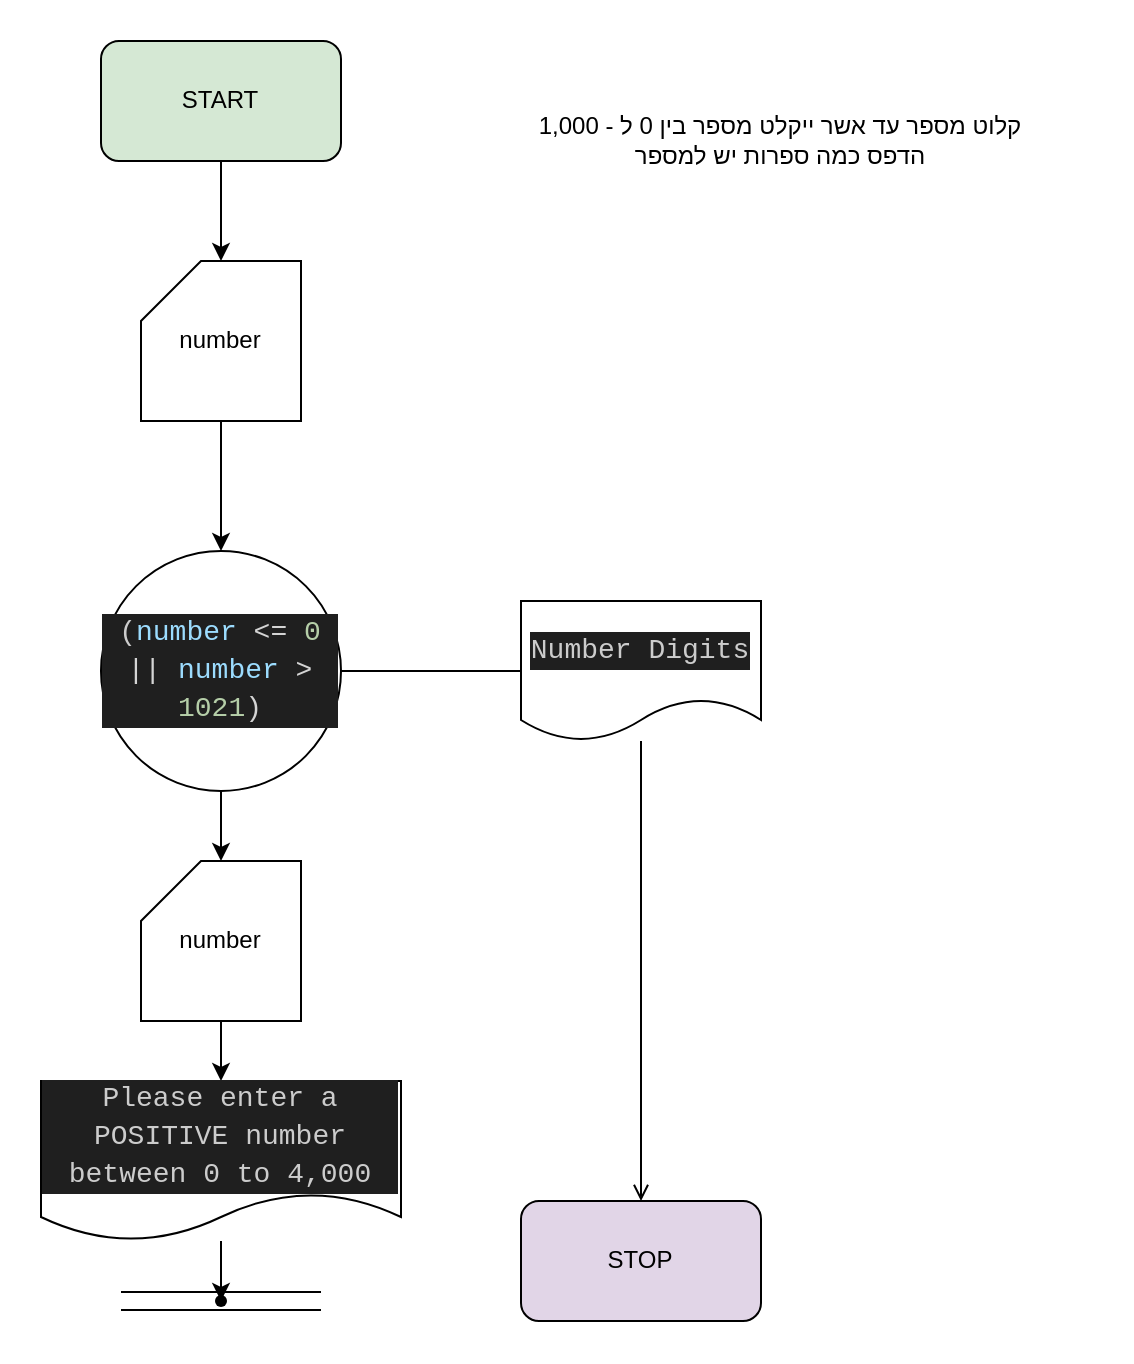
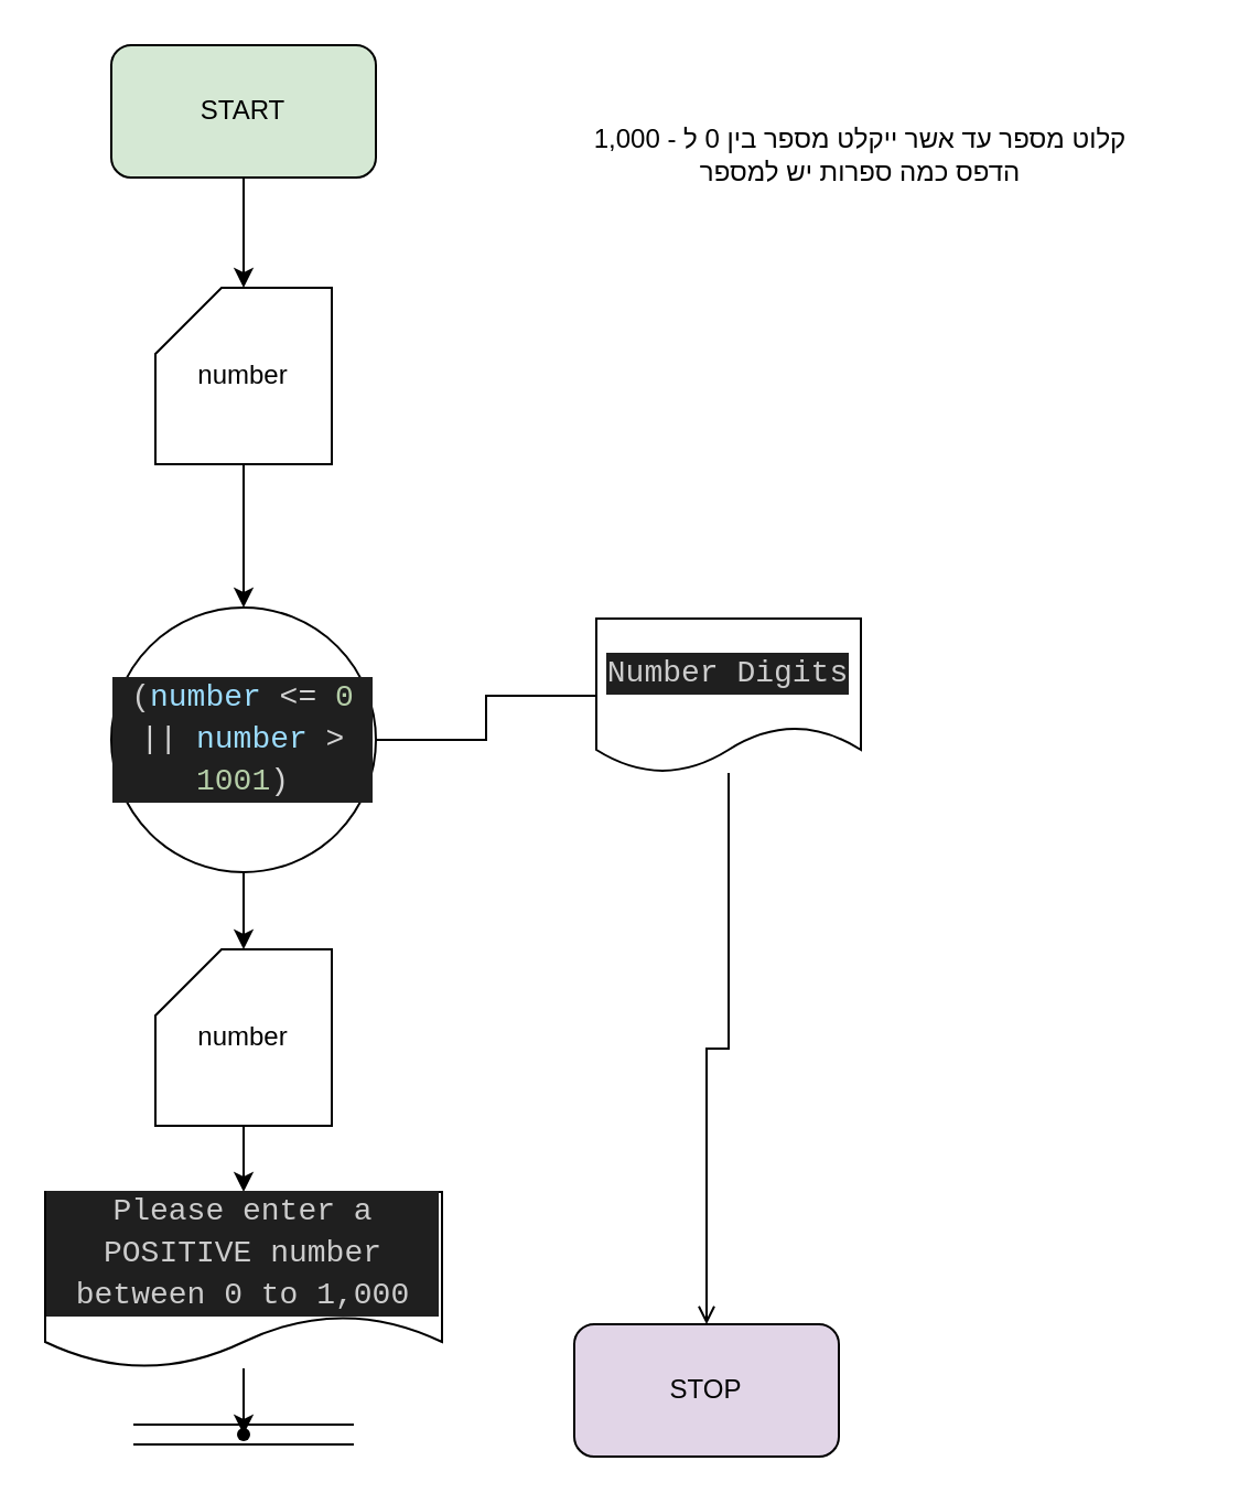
  <mxCell id="0" />
  <mxCell id="1" parent="0" />
  <mxCell id="2" value="START" style="rounded=1;whiteSpace=wrap;html=1;fillColor=#d5e8d4;" parent="1" vertex="1"><mxGeometry x="50" y="20" width="120" height="60" as="geometry" /></mxCell>
  <mxCell id="3" value="STOP" style="rounded=1;whiteSpace=wrap;html=1;fillColor=#e1d5e7;" parent="1" vertex="1"><mxGeometry x="260" y="600" width="120" height="60" as="geometry" /></mxCell>
  <mxCell id="4" value="&lt;div&gt;קלוט מספר עד אשר ייקלט מספר בין 0 ל - 1,000&lt;/div&gt;&lt;div&gt;הדפס כמה ספרות יש למספר&lt;/div&gt;" style="text;html=1;strokeColor=none;fillColor=none;align=center;verticalAlign=middle;whiteSpace=wrap;rounded=0;" parent="1" vertex="1"><mxGeometry x="235" y="20" width="310" height="100" as="geometry" /></mxCell>
  <mxCell id="5" style="edgeStyle=orthogonalEdgeStyle;rounded=0;orthogonalLoop=1;jettySize=auto;html=1;endArrow=open;" parent="1" source="6" target="3" edge="1"><mxGeometry relative="1" as="geometry" /></mxCell>
- <mxCell id="6" value="&lt;div style=&quot;color: rgb(204, 204, 204); background-color: rgb(31, 31, 31); font-family: Consolas, &amp;quot;Courier New&amp;quot;, monospace; font-size: 14px; line-height: 19px;&quot;&gt;&lt;div style=&quot;line-height: 19px;&quot;&gt;&lt;div style=&quot;line-height: 19px;&quot;&gt;Number Digits&lt;br&gt;&lt;/div&gt;&lt;/div&gt;&lt;/div&gt;" style="shape=document;whiteSpace=wrap;html=1;boundedLbl=1;" parent="1" vertex="1"><mxGeometry x="260" y="300" width="120" height="70" as="geometry" /></mxCell>
+ <mxCell id="6" value="&lt;div style=&quot;color: rgb(204, 204, 204); background-color: rgb(31, 31, 31); font-family: Consolas, &amp;quot;Courier New&amp;quot;, monospace; font-size: 14px; line-height: 19px;&quot;&gt;&lt;div style=&quot;line-height: 19px;&quot;&gt;&lt;div style=&quot;line-height: 19px;&quot;&gt;Number Digits&lt;br&gt;&lt;/div&gt;&lt;/div&gt;&lt;/div&gt;" style="shape=document;whiteSpace=wrap;html=1;boundedLbl=1;" parent="1" vertex="1"><mxGeometry x="270" y="280" width="120" height="70" as="geometry" /></mxCell>
  <mxCell id="7" value="" style="edgeStyle=orthogonalEdgeStyle;rounded=0;orthogonalLoop=1;jettySize=auto;html=1;" edge="1" parent="1" source="2"><mxGeometry relative="1" as="geometry"><mxPoint x="40" y="80" as="sourcePoint" /><mxPoint x="110" y="130" as="targetPoint" /></mxGeometry></mxCell>
  <mxCell id="8" value="" style="edgeStyle=orthogonalEdgeStyle;rounded=0;orthogonalLoop=1;jettySize=auto;html=1;" edge="1" parent="1"><mxGeometry relative="1" as="geometry"><mxPoint x="110" y="210" as="sourcePoint" /><mxPoint x="110" y="275" as="targetPoint" /><Array as="points"><mxPoint x="110" y="240" /><mxPoint x="110" y="240" /></Array></mxGeometry></mxCell>
  <mxCell id="9" value="" style="edgeStyle=orthogonalEdgeStyle;rounded=0;orthogonalLoop=1;jettySize=auto;html=1;exitX=1;exitY=0.5;exitDx=0;exitDy=0;endArrow=none;" edge="1" parent="1" source="11" target="6"><mxGeometry relative="1" as="geometry"><mxPoint x="205" y="335" as="sourcePoint" /></mxGeometry></mxCell>
  <mxCell id="10" value="" style="edgeStyle=orthogonalEdgeStyle;rounded=0;orthogonalLoop=1;jettySize=auto;html=1;" edge="1" parent="1" source="11" target="13"><mxGeometry relative="1" as="geometry" /></mxCell>
- <mxCell id="11" value="&lt;div style=&quot;color: rgb(204, 204, 204); background-color: rgb(31, 31, 31); font-family: Consolas, &amp;quot;Courier New&amp;quot;, monospace; font-size: 14px; line-height: 19px;&quot;&gt;(&lt;span style=&quot;color: #9cdcfe;&quot;&gt;number&lt;/span&gt;&lt;span style=&quot;color: #d4d4d4;&quot;&gt; &amp;lt;= &lt;/span&gt;&lt;span style=&quot;color: #b5cea8;&quot;&gt;0&lt;/span&gt;&lt;span style=&quot;color: #d4d4d4;&quot;&gt; || &lt;/span&gt;&lt;span style=&quot;color: #9cdcfe;&quot;&gt;number&lt;/span&gt;&lt;span style=&quot;color: #d4d4d4;&quot;&gt; &amp;gt; &lt;/span&gt;&lt;span style=&quot;color: #b5cea8;&quot;&gt;1021&lt;/span&gt;&lt;span style=&quot;color: #d4d4d4;&quot;&gt;)&lt;/span&gt;&lt;/div&gt;" style="ellipse;whiteSpace=wrap;html=1;aspect=fixed;" vertex="1" parent="1"><mxGeometry x="50" y="275" width="120" height="120" as="geometry" /></mxCell>
+ <mxCell id="11" value="&lt;div style=&quot;color: rgb(204, 204, 204); background-color: rgb(31, 31, 31); font-family: Consolas, &amp;quot;Courier New&amp;quot;, monospace; font-size: 14px; line-height: 19px;&quot;&gt;(&lt;span style=&quot;color: #9cdcfe;&quot;&gt;number&lt;/span&gt;&lt;span style=&quot;color: #d4d4d4;&quot;&gt; &amp;lt;= &lt;/span&gt;&lt;span style=&quot;color: #b5cea8;&quot;&gt;0&lt;/span&gt;&lt;span style=&quot;color: #d4d4d4;&quot;&gt; || &lt;/span&gt;&lt;span style=&quot;color: #9cdcfe;&quot;&gt;number&lt;/span&gt;&lt;span style=&quot;color: #d4d4d4;&quot;&gt; &amp;gt; &lt;/span&gt;&lt;span style=&quot;color: #b5cea8;&quot;&gt;1001&lt;/span&gt;&lt;span style=&quot;color: #d4d4d4;&quot;&gt;)&lt;/span&gt;&lt;/div&gt;" style="ellipse;whiteSpace=wrap;html=1;aspect=fixed;" vertex="1" parent="1"><mxGeometry x="50" y="275" width="120" height="120" as="geometry" /></mxCell>
  <mxCell id="12" value="" style="edgeStyle=orthogonalEdgeStyle;rounded=0;orthogonalLoop=1;jettySize=auto;html=1;" edge="1" parent="1" source="13" target="16"><mxGeometry relative="1" as="geometry" /></mxCell>
  <mxCell id="13" value="number" style="shape=card;whiteSpace=wrap;html=1;" vertex="1" parent="1"><mxGeometry x="70" y="430" width="80" height="80" as="geometry" /></mxCell>
  <mxCell id="14" value="number" style="shape=card;whiteSpace=wrap;html=1;" vertex="1" parent="1"><mxGeometry x="70" y="130" width="80" height="80" as="geometry" /></mxCell>
  <mxCell id="15" value="" style="edgeStyle=orthogonalEdgeStyle;rounded=0;orthogonalLoop=1;jettySize=auto;html=1;" edge="1" parent="1" source="16" target="19"><mxGeometry relative="1" as="geometry" /></mxCell>
- <mxCell id="16" value="&lt;div style=&quot;color: rgb(204, 204, 204); background-color: rgb(31, 31, 31); font-family: Consolas, &amp;quot;Courier New&amp;quot;, monospace; font-size: 14px; line-height: 19px;&quot;&gt;Please enter a POSITIVE number between 0 to 4,000&lt;/div&gt;" style="shape=document;whiteSpace=wrap;html=1;boundedLbl=1;" vertex="1" parent="1"><mxGeometry x="20" y="540" width="180" height="80" as="geometry" /></mxCell>
+ <mxCell id="16" value="&lt;div style=&quot;color: rgb(204, 204, 204); background-color: rgb(31, 31, 31); font-family: Consolas, &amp;quot;Courier New&amp;quot;, monospace; font-size: 14px; line-height: 19px;&quot;&gt;Please enter a POSITIVE number between 0 to 1,000&lt;/div&gt;" style="shape=document;whiteSpace=wrap;html=1;boundedLbl=1;" vertex="1" parent="1"><mxGeometry x="20" y="540" width="180" height="80" as="geometry" /></mxCell>
  <mxCell id="17" value="" style="shape=link;html=1;rounded=0;width=9;" edge="1" parent="1" source="19"><mxGeometry width="100" relative="1" as="geometry"><mxPoint x="60" y="650" as="sourcePoint" /><mxPoint x="160" y="650" as="targetPoint" /></mxGeometry></mxCell>
  <mxCell id="18" value="" style="shape=link;html=1;rounded=0;width=9;" edge="1" parent="1" target="19"><mxGeometry width="100" relative="1" as="geometry"><mxPoint x="60" y="650" as="sourcePoint" /><mxPoint x="160" y="650" as="targetPoint" /></mxGeometry></mxCell>
  <mxCell id="19" value="" style="shape=waypoint;sketch=0;size=6;pointerEvents=1;points=[];fillColor=default;resizable=0;rotatable=0;perimeter=centerPerimeter;snapToPoint=1;" vertex="1" parent="1"><mxGeometry x="100" y="640" width="20" height="20" as="geometry" /></mxCell>
